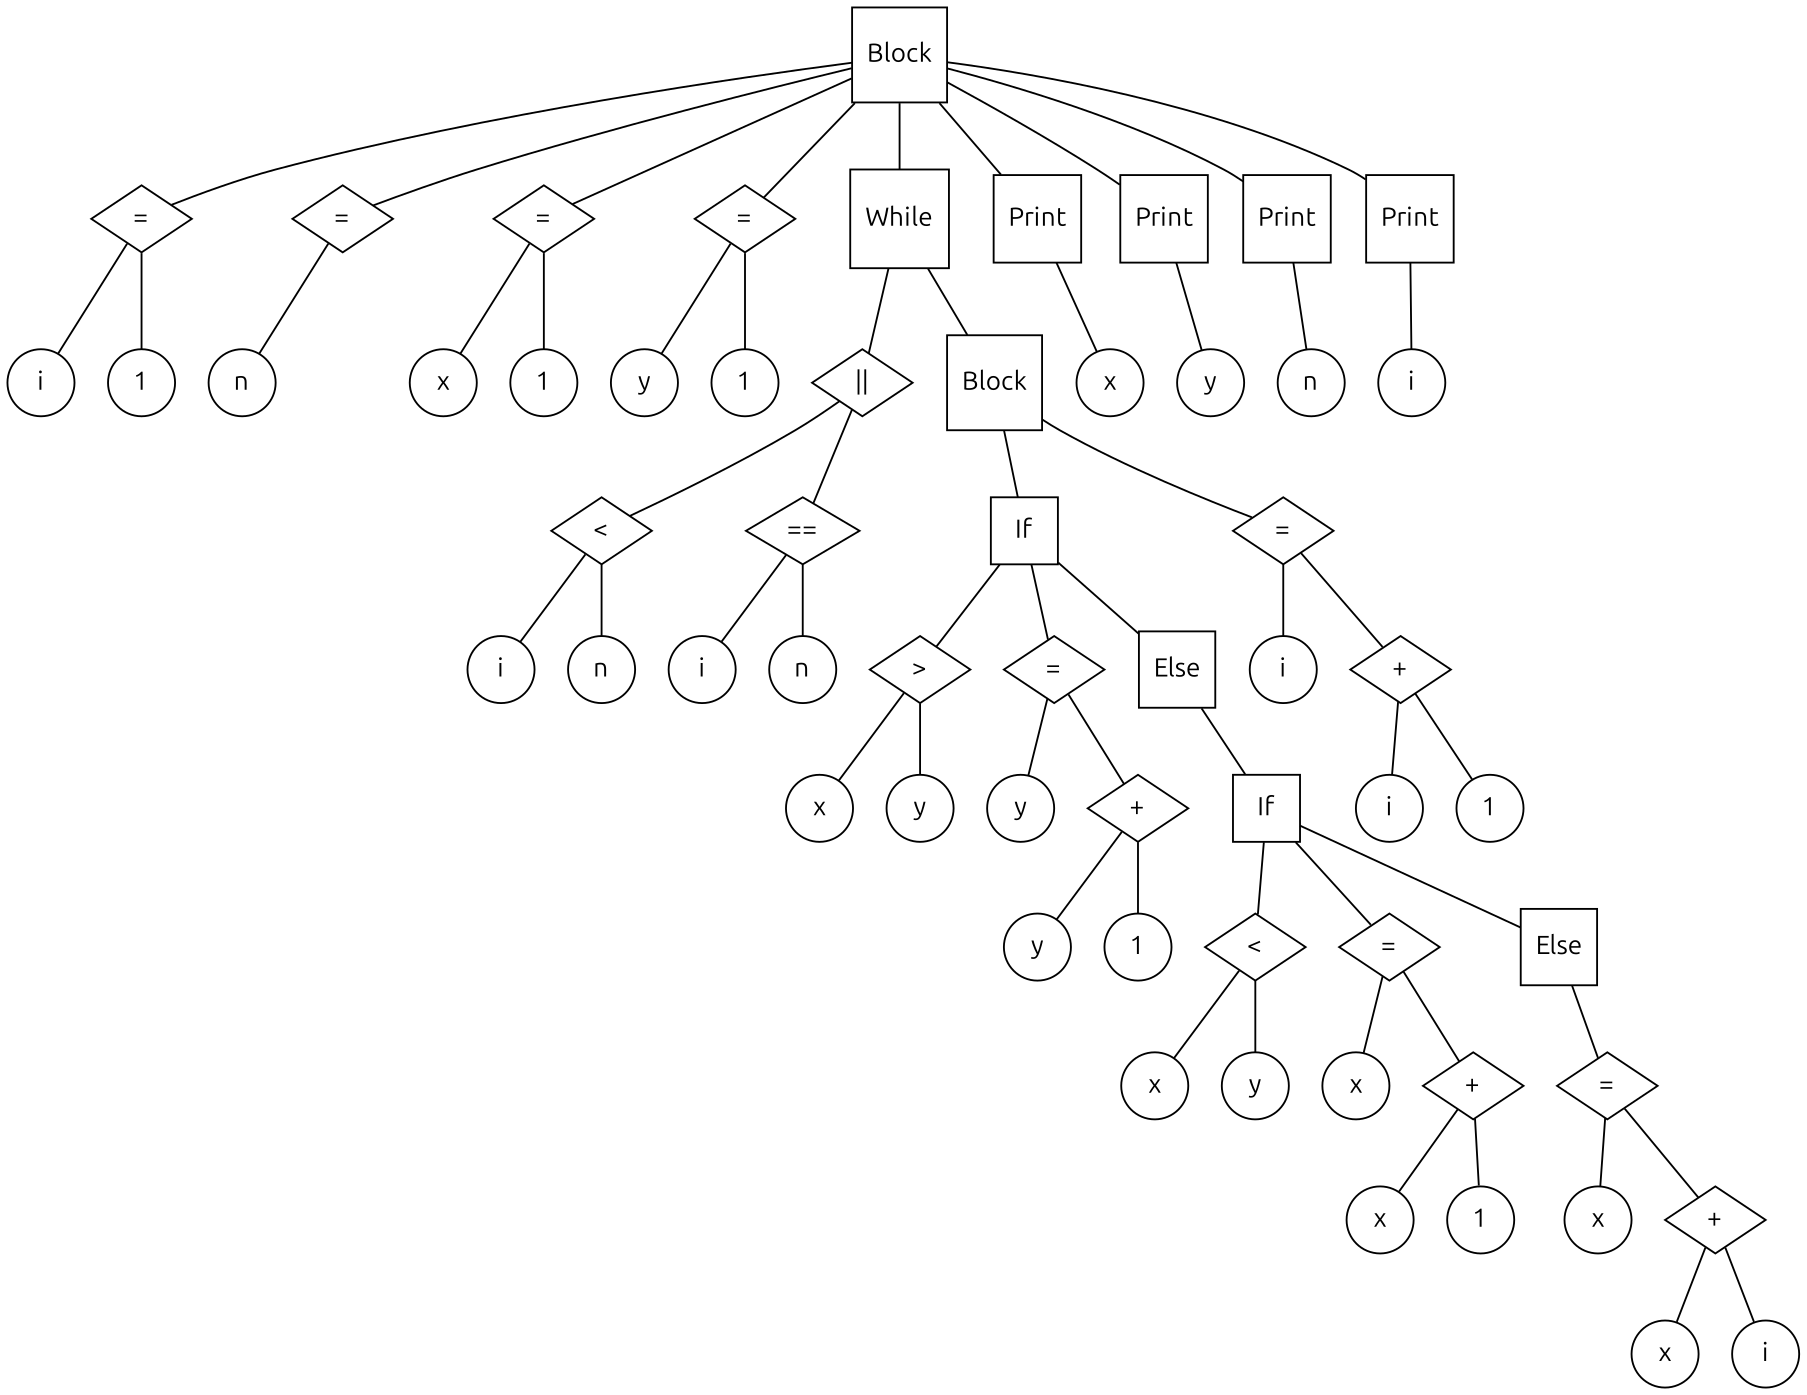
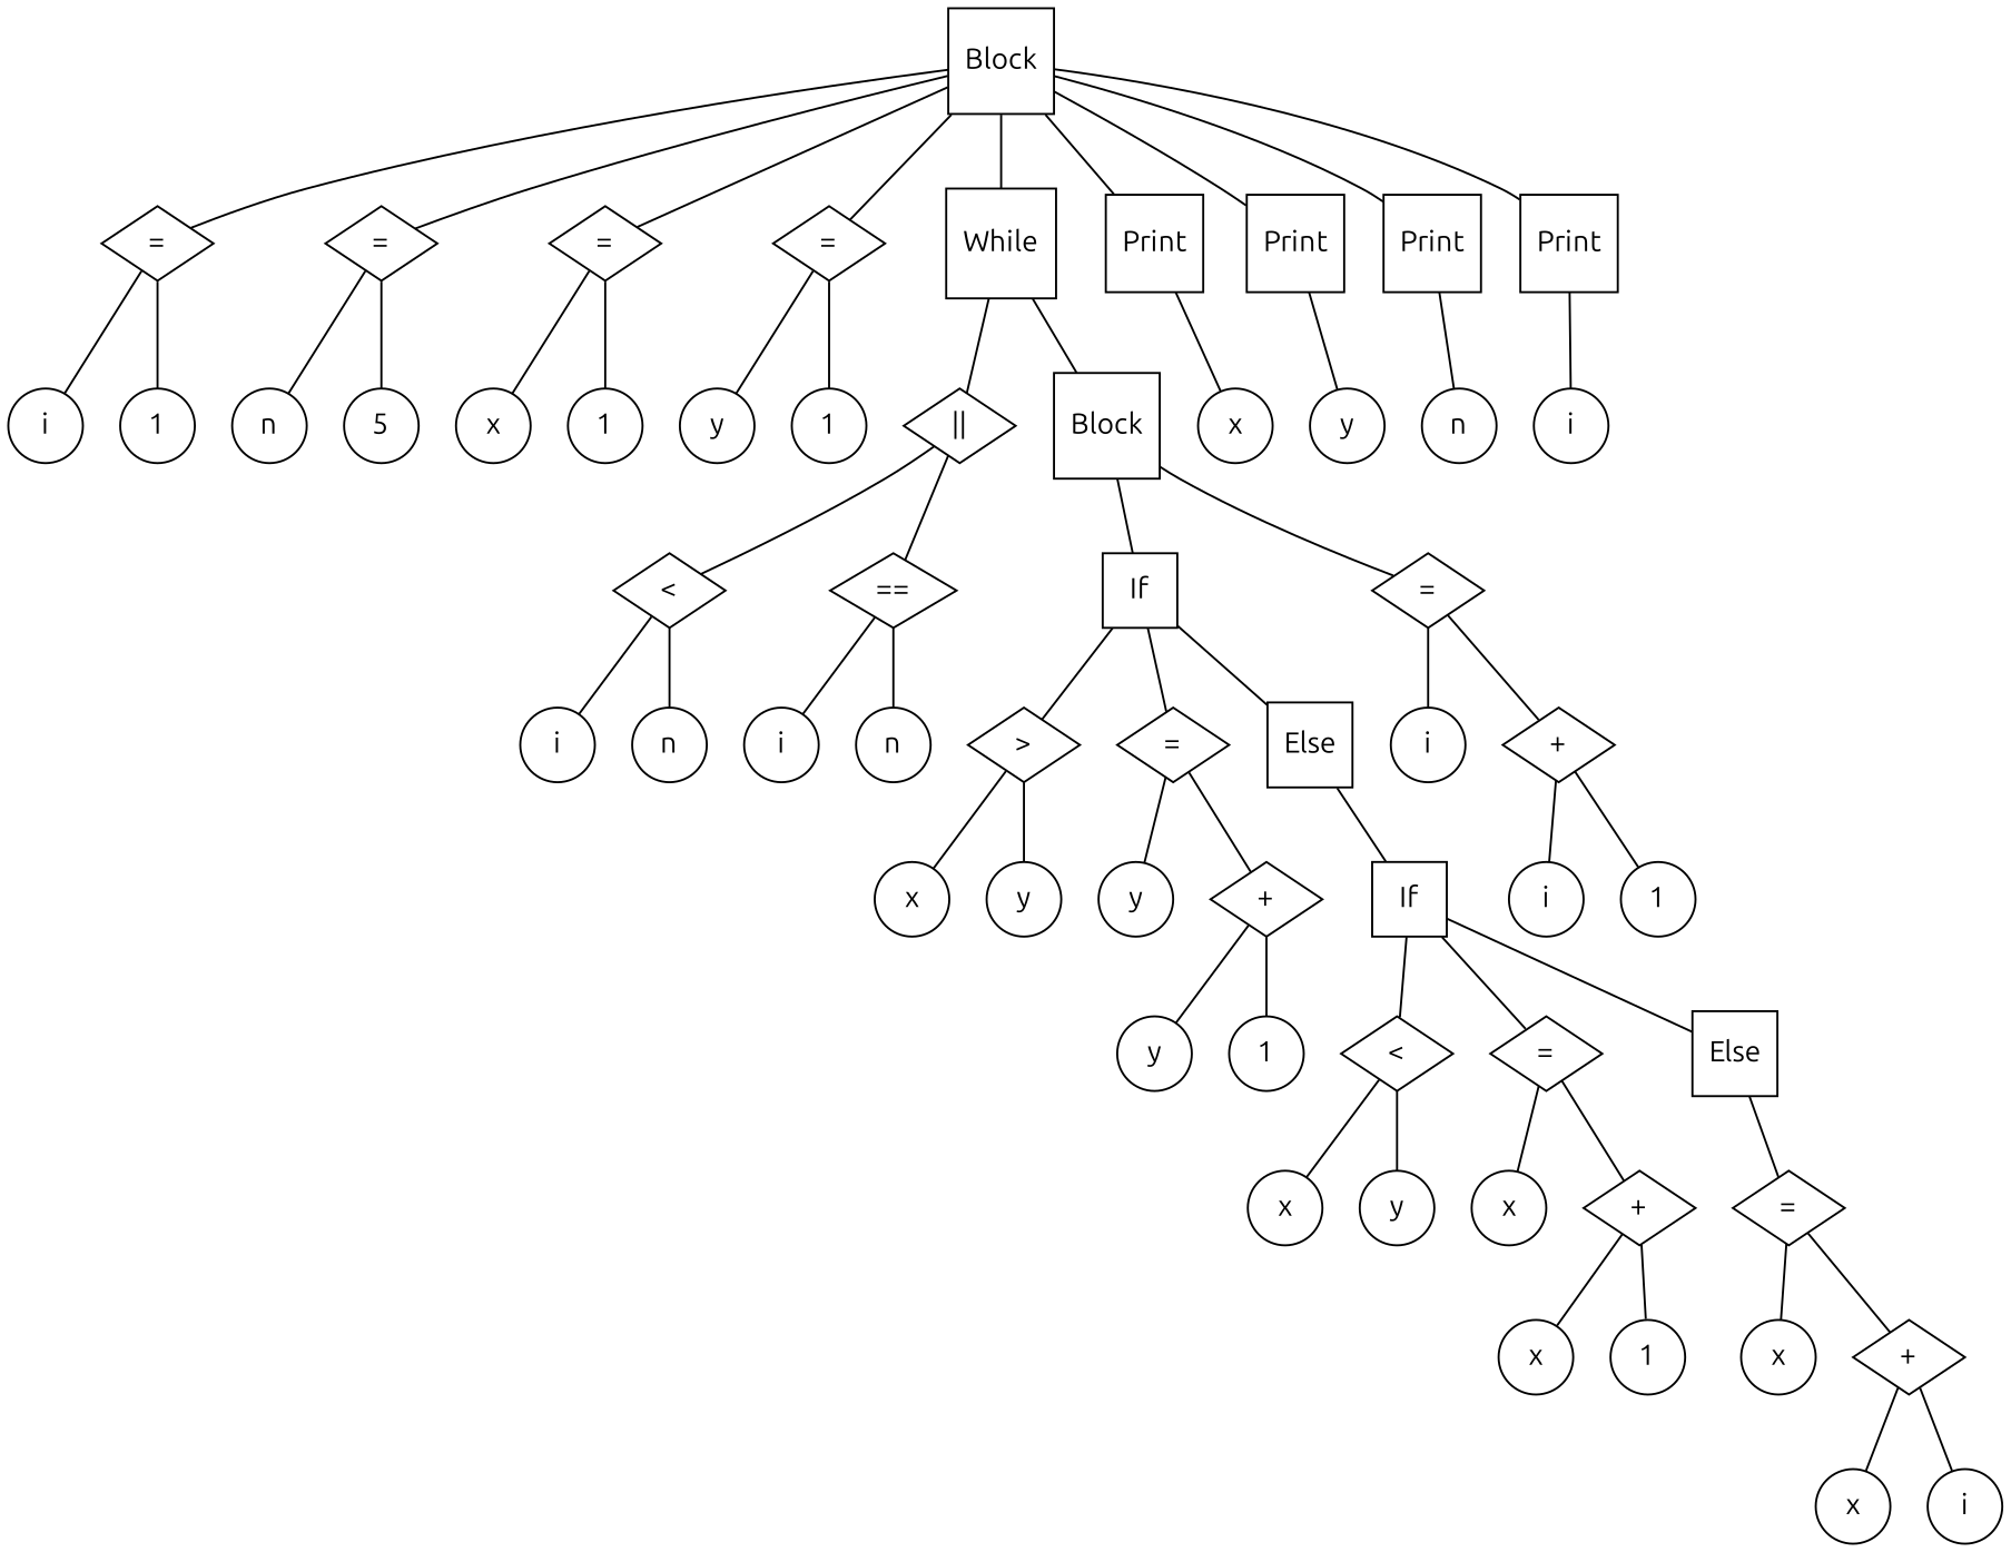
  graph {
    fontname=Ubuntu
    node [shape=circle fontname=Ubuntu]
    edge [fontname=Ubuntu]
    n1 [label=Block shape=square]
    n2 [label="=" shape=diamond]
    n3 [label="=" shape=diamond]
    n4 [label="=" shape=diamond]
    n5 [label="=" shape=diamond]
    n6 [label=While shape=square]
    n7 [label=Print shape=square]
    n8 [label=Print shape=square]
    n9 [label=Print shape=square]
    n10 [label=Print shape=square]
    n11 [label=i]
    n12 [label=1]
    n13 [label=n]
+   n14 [label=5]
    n15 [label=x]
    n16 [label=1]
    n17 [label=y]
    n18 [label=1]
    n19 [label="||" shape=diamond]
    n20 [label=Block shape=square]
    n21 [label=i]
    n22 [label="<" shape=diamond]
    n23 [label=n]
    n24 [label="==" shape=diamond]
    n25 [label=i]
    n26 [label=n]
    n27 [label=If shape=square]
    n28 [label="=" shape=diamond]
    n29 [label=">" shape=diamond]
    n30 [label="=" shape=diamond]
    n31 [label=Else shape=square]
    n32 [label=x]
    n33 [label=y]
    n34 [label=y]
    n35 [label="+" shape=diamond]
    n36 [label=y]
    n37 [label=1]
    n38 [label=If shape=square]
    n39 [label="<" shape=diamond]
    n40 [label="=" shape=diamond]
    n41 [label=Else shape=square]
    n42 [label=x]
    n43 [label=y]
    n44 [label=x]
    n45 [label="+" shape=diamond]
    n46 [label=x]
    n47 [label=1]
    n48 [label="=" shape=diamond]
    n49 [label=x]
    n50 [label="+" shape=diamond]
    n51 [label=x]
    n52 [label=i]
    n53 [label=i]
    n54 [label="+" shape=diamond]
    n55 [label=i]
    n56 [label=1]
    n57 [label=x]
    n58 [label=y]
    n59 [label=n]
    n60 [label=i]
    n1 -- n2
    n1 -- n3
    n1 -- n4
    n1 -- n5
    n1 -- n6
    n1 -- n7
    n1 -- n8
    n1 -- n9
    n1 -- n10
    n2 -- n11
    n2 -- n12
    n3 -- n13
+   n3 -- n14
    n4 -- n15
    n4 -- n16
    n5 -- n17
    n5 -- n18
    n6 -- n19
    n6 -- n20
    n7 -- n57
    n8 -- n58
    n9 -- n59
    n10 -- n60
    n19 -- n22
    n19 -- n24
    n20 -- n27
    n20 -- n28
    n22 -- n21
    n22 -- n23
    n24 -- n25
    n24 -- n26
    n27 -- n29
    n27 -- n30
    n27 -- n31
    n28 -- n53
    n28 -- n54
    n29 -- n32
    n29 -- n33
    n30 -- n34
    n30 -- n35
    n31 -- n38
    n35 -- n36
    n35 -- n37
    n38 -- n39
    n38 -- n40
    n38 -- n41
    n39 -- n42
    n39 -- n43
    n40 -- n44
    n40 -- n45
    n41 -- n48
    n45 -- n46
    n45 -- n47
    n48 -- n49
    n48 -- n50
    n50 -- n51
    n50 -- n52
    n54 -- n55
    n54 -- n56
  }
